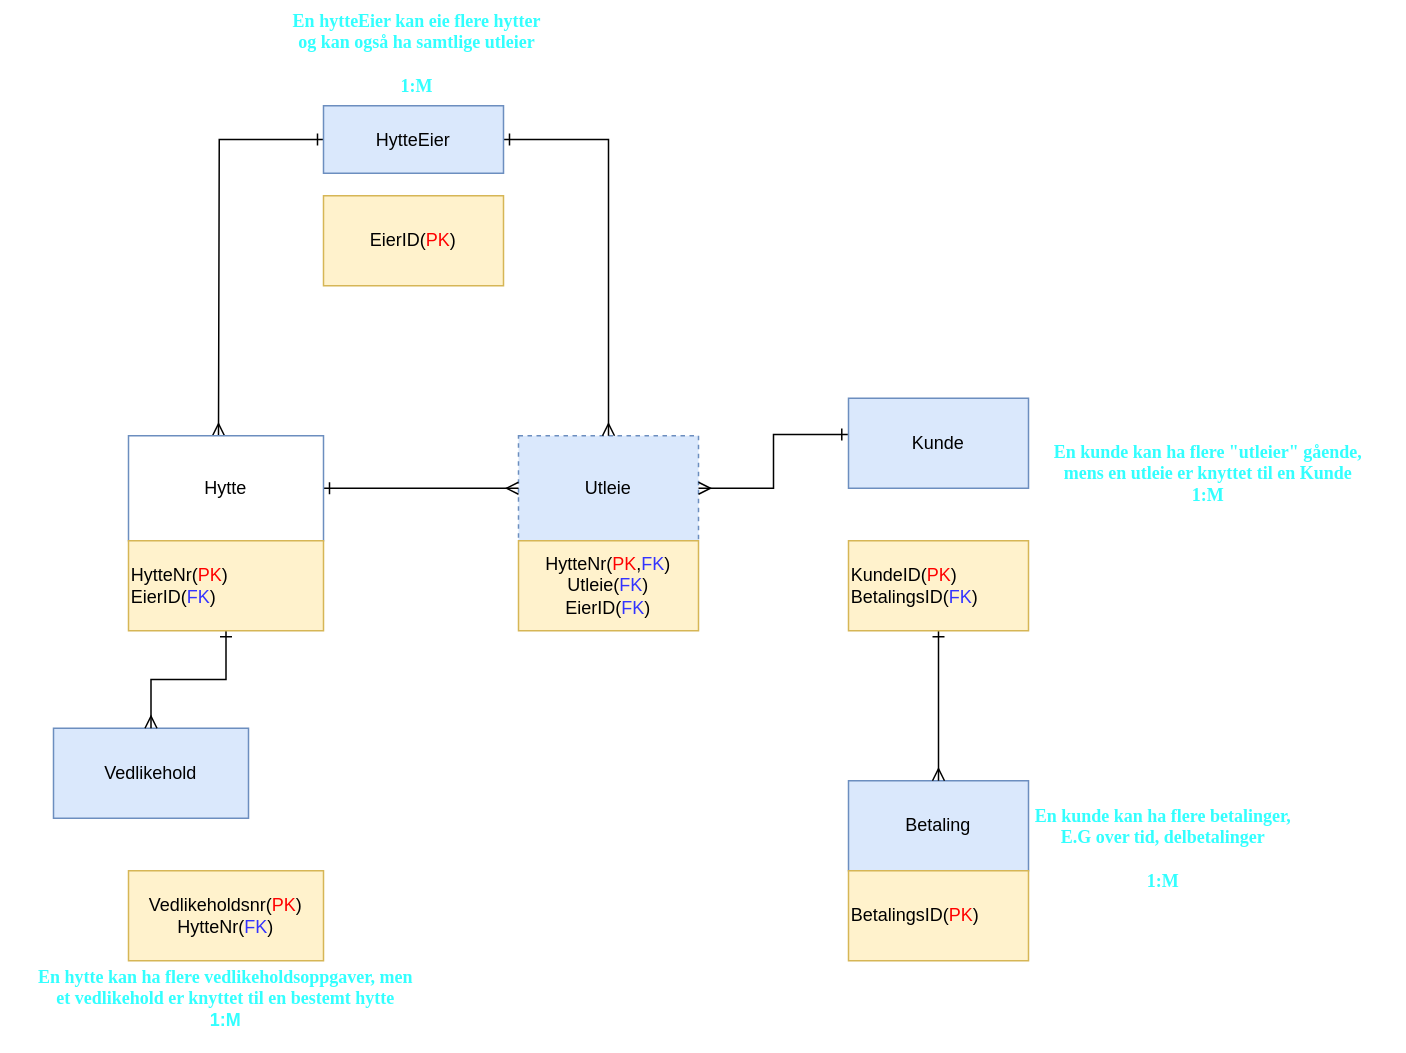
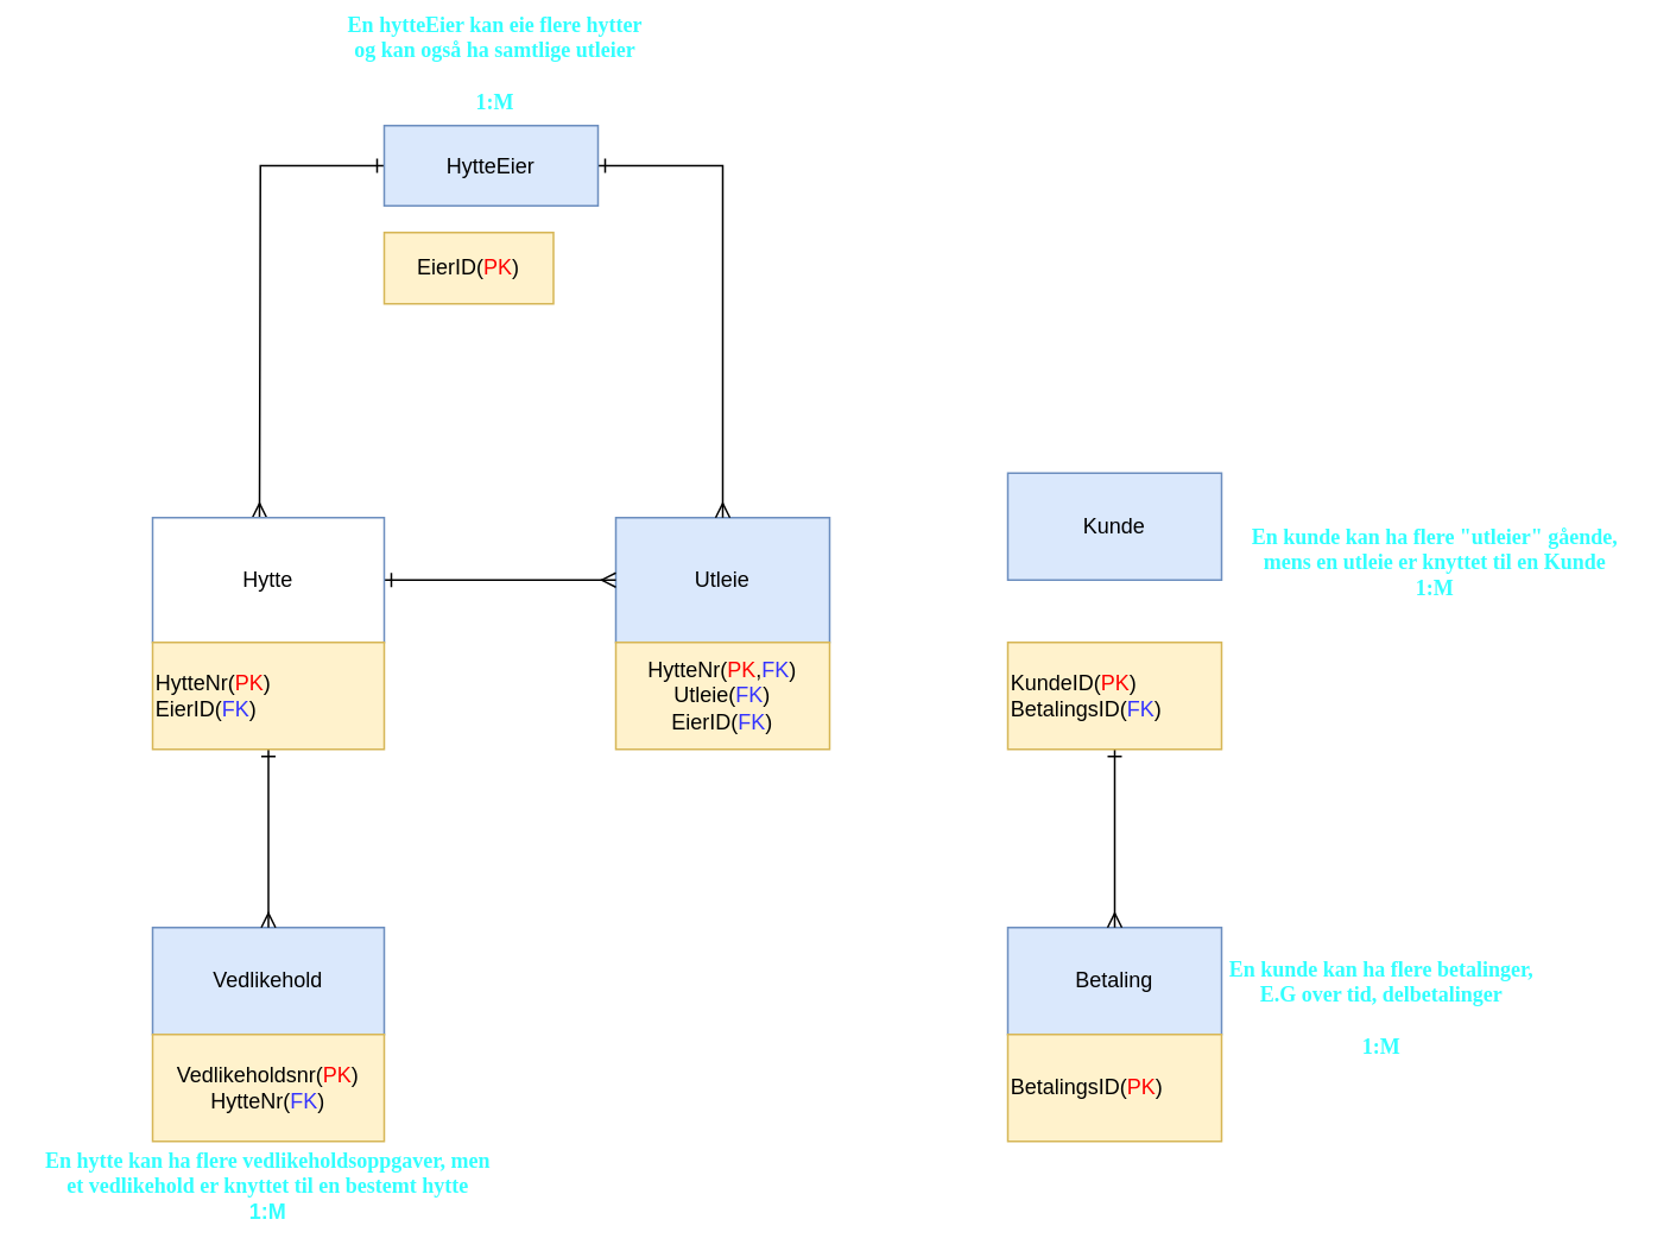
  <mxCell id="0" />
  <mxCell id="1" parent="0" />
- <mxCell id="2" value="Utleie" style="rounded=0;whiteSpace=wrap;html=1;fillColor=#dae8fc;strokeColor=#6c8ebf;dashed=1;" vertex="1" parent="1"><mxGeometry x="345" y="290" width="120" height="70" as="geometry" /></mxCell>
- <mxCell id="3" value="Vedlikehold" style="rounded=0;whiteSpace=wrap;html=1;fillColor=#dae8fc;strokeColor=#6c8ebf;" vertex="1" parent="1"><mxGeometry x="35" y="485" width="130" height="60" as="geometry" /></mxCell>
+ <mxCell id="2" value="Utleie" style="rounded=0;whiteSpace=wrap;html=1;fillColor=#dae8fc;strokeColor=#6c8ebf;" vertex="1" parent="1"><mxGeometry x="345" y="290" width="120" height="70" as="geometry" /></mxCell>
+ <mxCell id="3" value="Vedlikehold" style="rounded=0;whiteSpace=wrap;html=1;fillColor=#dae8fc;strokeColor=#6c8ebf;" vertex="1" parent="1"><mxGeometry x="85" y="520" width="130" height="60" as="geometry" /></mxCell>
  <mxCell id="4" style="edgeStyle=orthogonalEdgeStyle;rounded=0;orthogonalLoop=1;jettySize=auto;html=1;startArrow=ERone;startFill=0;endArrow=ERmany;endFill=0;" edge="1" parent="1" source="6"><mxGeometry relative="1" as="geometry"><mxPoint x="145" y="290" as="targetPoint" /></mxGeometry></mxCell>
  <mxCell id="5" style="edgeStyle=orthogonalEdgeStyle;rounded=0;orthogonalLoop=1;jettySize=auto;html=1;entryX=0.5;entryY=0;entryDx=0;entryDy=0;endArrow=ERmany;endFill=0;startArrow=ERone;startFill=0;" edge="1" parent="1" source="6" target="2"><mxGeometry relative="1" as="geometry" /></mxCell>
  <mxCell id="6" value="HytteEier" style="rounded=0;whiteSpace=wrap;html=1;fillColor=#dae8fc;strokeColor=#6c8ebf;" vertex="1" parent="1"><mxGeometry x="215" y="70" width="120" height="45" as="geometry" /></mxCell>
  <mxCell id="7" value="Betaling" style="rounded=0;whiteSpace=wrap;html=1;fillColor=#dae8fc;strokeColor=#6c8ebf;" vertex="1" parent="1"><mxGeometry x="565" y="520" width="120" height="60" as="geometry" /></mxCell>
  <mxCell id="8" style="edgeStyle=orthogonalEdgeStyle;rounded=0;orthogonalLoop=1;jettySize=auto;html=1;entryX=0;entryY=0.5;entryDx=0;entryDy=0;endArrow=ERmany;endFill=0;startArrow=ERone;startFill=0;" edge="1" parent="1" source="9" target="2"><mxGeometry relative="1" as="geometry" /></mxCell>
  <mxCell id="9" value="Hytte" style="rounded=0;whiteSpace=wrap;html=1;fillColor=#ffffff;strokeColor=#6c8ebf;" vertex="1" parent="1"><mxGeometry x="85" y="290" width="130" height="70" as="geometry" /></mxCell>
  <mxCell id="10" value="Kunde" style="rounded=0;whiteSpace=wrap;html=1;fillColor=#dae8fc;strokeColor=#6c8ebf;" vertex="1" parent="1"><mxGeometry x="565" y="265" width="120" height="60" as="geometry" /></mxCell>
  <mxCell id="11" style="edgeStyle=orthogonalEdgeStyle;rounded=0;orthogonalLoop=1;jettySize=auto;html=1;entryX=0.5;entryY=0;entryDx=0;entryDy=0;endArrow=ERmany;endFill=0;startArrow=ERone;startFill=0;" edge="1" parent="1" source="12" target="7"><mxGeometry relative="1" as="geometry" /></mxCell>
  <mxCell id="12" value="KundeID(&lt;font color=&quot;#ff0000&quot;&gt;PK&lt;/font&gt;)&lt;br&gt;BetalingsID(&lt;font color=&quot;#3333ff&quot;&gt;FK&lt;/font&gt;)" style="rounded=0;whiteSpace=wrap;html=1;align=left;fillColor=#fff2cc;strokeColor=#d6b656;" vertex="1" parent="1"><mxGeometry x="565" y="360" width="120" height="60" as="geometry" /></mxCell>
  <mxCell id="13" value="HytteNr(&lt;font color=&quot;#ff0000&quot;&gt;PK&lt;/font&gt;,&lt;font color=&quot;#3333ff&quot;&gt;FK&lt;/font&gt;)&lt;br&gt;Utleie(&lt;font color=&quot;#3333ff&quot;&gt;FK&lt;/font&gt;)&lt;br&gt;EierID(&lt;font color=&quot;#3333ff&quot;&gt;FK&lt;/font&gt;)" style="rounded=0;whiteSpace=wrap;html=1;fillColor=#fff2cc;strokeColor=#d6b656;" vertex="1" parent="1"><mxGeometry x="345" y="360" width="120" height="60" as="geometry" /></mxCell>
- <mxCell id="14" value="EierID(&lt;font color=&quot;#ff0000&quot;&gt;PK&lt;/font&gt;)" style="rounded=0;whiteSpace=wrap;html=1;fillColor=#fff2cc;strokeColor=#d6b656;" vertex="1" parent="1"><mxGeometry x="215" y="130" width="120" height="60" as="geometry" /></mxCell>
+ <mxCell id="14" value="EierID(&lt;font color=&quot;#ff0000&quot;&gt;PK&lt;/font&gt;)" style="rounded=0;whiteSpace=wrap;html=1;fillColor=#fff2cc;strokeColor=#d6b656;" vertex="1" parent="1"><mxGeometry x="215" y="130" width="95" height="40" as="geometry" /></mxCell>
  <mxCell id="15" style="edgeStyle=orthogonalEdgeStyle;rounded=0;orthogonalLoop=1;jettySize=auto;html=1;endArrow=ERmany;endFill=0;startArrow=ERone;startFill=0;" edge="1" parent="1" source="16" target="3"><mxGeometry relative="1" as="geometry" /></mxCell>
  <mxCell id="16" value="HytteNr(&lt;font color=&quot;#ff0000&quot;&gt;PK&lt;/font&gt;)&lt;br&gt;EierID(&lt;font color=&quot;#3333ff&quot;&gt;FK&lt;/font&gt;)" style="rounded=0;whiteSpace=wrap;html=1;align=left;fillColor=#fff2cc;strokeColor=#d6b656;" vertex="1" parent="1"><mxGeometry x="85" y="360" width="130" height="60" as="geometry" /></mxCell>
  <mxCell id="17" value="Vedlikeholdsnr(&lt;font color=&quot;#ff0000&quot;&gt;PK&lt;/font&gt;)&lt;br&gt;HytteNr(&lt;font color=&quot;#3333ff&quot;&gt;FK&lt;/font&gt;)" style="rounded=0;whiteSpace=wrap;html=1;fillColor=#fff2cc;strokeColor=#d6b656;" vertex="1" parent="1"><mxGeometry x="85" y="580" width="130" height="60" as="geometry" /></mxCell>
  <mxCell id="18" value="BetalingsID(&lt;font color=&quot;#ff0000&quot;&gt;PK&lt;/font&gt;)" style="rounded=0;whiteSpace=wrap;html=1;align=left;fillColor=#fff2cc;strokeColor=#d6b656;" vertex="1" parent="1"><mxGeometry x="565" y="580" width="120" height="60" as="geometry" /></mxCell>
- <mxCell id="19" style="edgeStyle=orthogonalEdgeStyle;rounded=0;orthogonalLoop=1;jettySize=auto;html=1;entryX=-0.004;entryY=0.403;entryDx=0;entryDy=0;entryPerimeter=0;startArrow=ERmany;startFill=0;endArrow=ERone;endFill=0;" edge="1" parent="1" source="2" target="10"><mxGeometry relative="1" as="geometry" /></mxCell>
  <mxCell id="20" value="&lt;font face=&quot;Times New Roman&quot;&gt;&lt;b style=&quot;&quot;&gt;&lt;font color=&quot;#33ffff&quot;&gt;En kunde kan ha flere &quot;utleier&quot; gående, mens en utleie er knyttet til en Kunde&lt;br&gt;1:M&lt;/font&gt;&lt;br&gt;&lt;/b&gt;&lt;/font&gt;" style="text;html=1;strokeColor=none;fillColor=none;align=center;verticalAlign=middle;whiteSpace=wrap;rounded=0;" vertex="1" parent="1"><mxGeometry x="695" y="300" width="220" height="30" as="geometry" /></mxCell>
  <mxCell id="21" value="&lt;b&gt;&lt;font color=&quot;#33ffff&quot;&gt;&lt;font style=&quot;&quot; face=&quot;Times New Roman&quot;&gt;En hytte kan ha flere vedlikeholdsoppgaver, men et vedlikehold er knyttet til en bestemt hytte&lt;br&gt;&lt;/font&gt;1:M&lt;/font&gt;&lt;/b&gt;" style="text;html=1;strokeColor=none;fillColor=none;align=center;verticalAlign=middle;whiteSpace=wrap;rounded=0;" vertex="1" parent="1"><mxGeometry x="20" y="650" width="260" height="30" as="geometry" /></mxCell>
  <mxCell id="22" value="&lt;font color=&quot;#33ffff&quot; face=&quot;Times New Roman&quot;&gt;&lt;b&gt;En kunde kan ha flere betalinger, E.G over tid, delbetalinger&lt;br&gt;&lt;br&gt;1:M&lt;/b&gt;&lt;/font&gt;" style="text;html=1;strokeColor=none;fillColor=none;align=center;verticalAlign=middle;whiteSpace=wrap;rounded=0;" vertex="1" parent="1"><mxGeometry x="685" y="550" width="180" height="30" as="geometry" /></mxCell>
  <mxCell id="23" value="&lt;font color=&quot;#33ffff&quot; face=&quot;Times New Roman&quot;&gt;&lt;b&gt;En hytteEier kan eie flere hytter og kan også ha samtlige utleier&lt;br&gt;&lt;br&gt;1:M&lt;/b&gt;&lt;/font&gt;" style="text;html=1;strokeColor=none;fillColor=none;align=center;verticalAlign=middle;whiteSpace=wrap;rounded=0;" vertex="1" parent="1"><mxGeometry x="190" y="20" width="175" height="30" as="geometry" /></mxCell>
